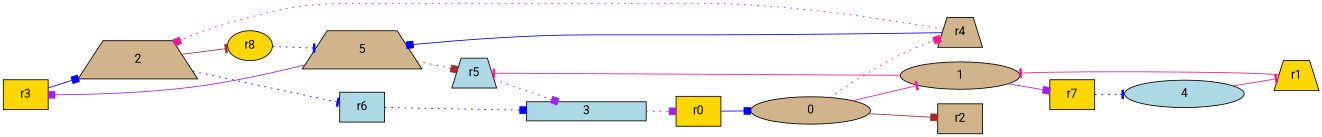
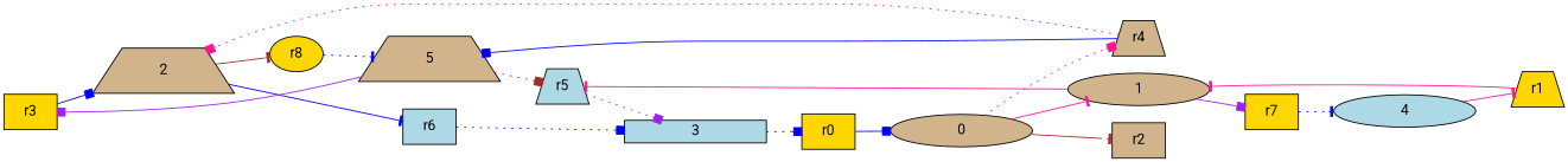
  digraph {
    fontname=Roboto
    rankdir=LR
    node [fillcolor=tan fixedsize=2 fontname=Roboto shape=box style=filled]
    edge [arrowhead=box color=blue fontname=Roboto style=solid]
    r3 [color=black fillcolor=gold]
    r1 [color=black fillcolor=gold shape=trapezium]
    r0 [color=black fillcolor=gold]
    r7 [fillcolor=gold]
    r5 [fillcolor=lightblue shape=trapezium]
    r4 [shape=trapezium]
    r8 [fillcolor=gold shape=ellipse]
    r6 [fillcolor=lightblue]
    r2
    0 [forcelabels=false height=0.2 shape=ellipse width=2 fixedsize=""]
    1 [forcelabels=false height=0.2 shape=ellipse width=2 fixedsize=""]
    2 [forcelabels=false height=0.2 shape=trapezium width=2 fixedsize=""]
    3 [fillcolor=lightblue forcelabels=false height=0.2 width=2 fixedsize=""]
    4 [fillcolor=lightblue forcelabels=false height=0.2 shape=ellipse width=2 fixedsize=""]
    5 [forcelabels=false height=0.2 shape=trapezium width=2 fixedsize=""]
    subgraph sub_1 {
      r3
      r1
      r0
    }
    subgraph sub_2 {
      r7
      r5
      r4
      r8
      r6
      r2
    }
    subgraph sub_3 {
      0
      1
      2
      3
      4
      5
    }
    r3 -> 2
    r1 -> 1 [arrowhead=tee color=deeppink]
    r0 -> 0
    r7 -> 4 [arrowhead=tee style=dotted]
    r5 -> 3 [color=purple style=dotted]
    r4 -> 2 [color=deeppink style=dotted]
    r4 -> 5
    r8 -> 5 [arrowhead=tee style=dotted]
    r6 -> 3 [style=dotted]
    0 -> r4 [color=deeppink style=dotted]
-   0 -> r2 [color=brown]
+   0 -> r2 [arrowhead=tee color=brown]
    0 -> 1 [arrowhead=tee color=deeppink]
    1 -> r7 [color=purple]
    1 -> r5 [arrowhead=tee color=deeppink]
    2 -> r8 [arrowhead=tee color=brown]
-   2 -> r6 [arrowhead=tee style=dotted]
-   3 -> r0 [color=purple style=dotted]
+   2 -> r6 [arrowhead=tee]
+   3 -> r0 [style=dotted]
    4 -> r1 [arrowhead=tee color=deeppink]
    5 -> r3 [color=purple]
    5 -> r5 [color=brown style=dotted]
  }
